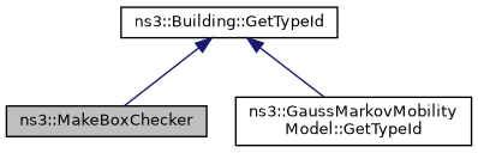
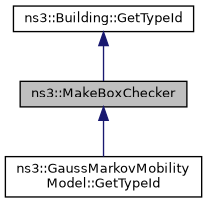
  digraph {
    rankdir=TB
    node [color=black fillcolor=white fontname=Helvetica fontsize=10 shape=record style=filled]
    edge [color=midnightblue dir=back fontname=Helvetica fontsize=10 labelfontname=Helvetica labelfontsize=10 style=solid]
    n1 [fillcolor=grey75 fontcolor=black height=0.2 label="ns3::MakeBoxChecker" width=0.4]
    n2 [height=0.2 label="ns3::GaussMarkovMobility\lModel::GetTypeId" width=0.4]
    n3 [height=0.2 label="ns3::Building::GetTypeId" width=0.4]
-   n3 -> n2
+   n1 -> n2
    n3 -> n1
  }
